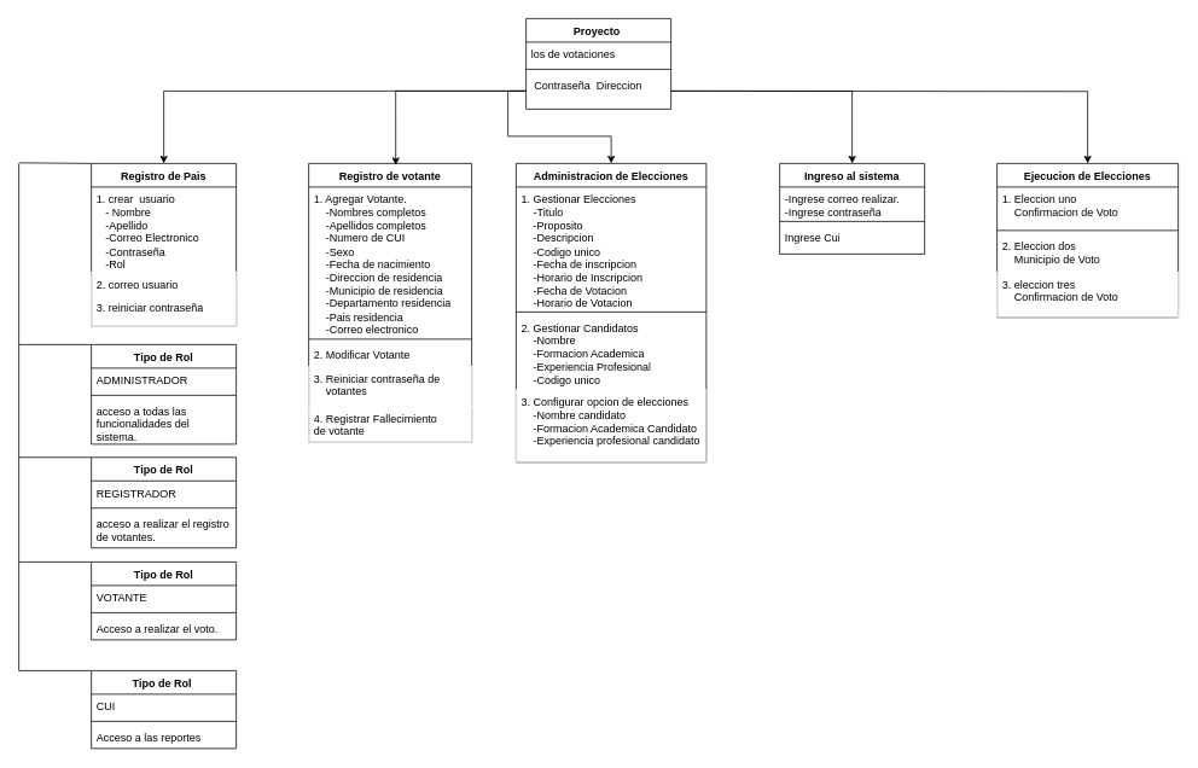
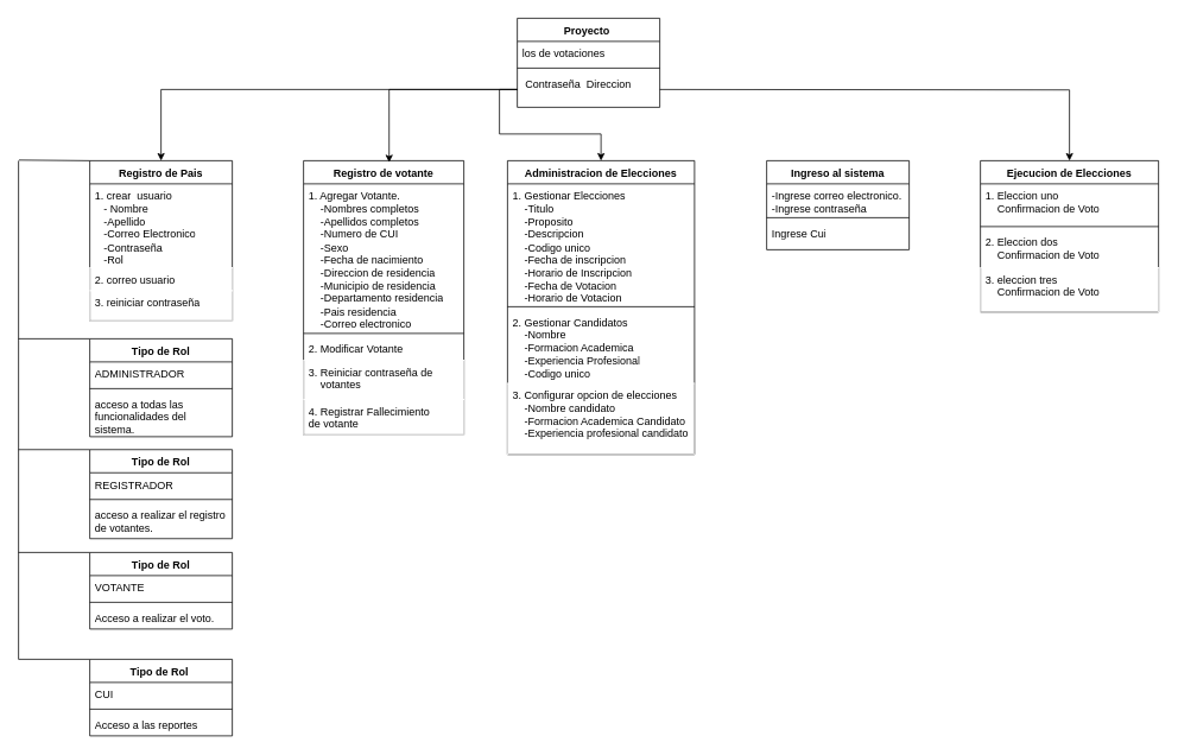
  <mxCell id="0" />
  <mxCell id="1" parent="0" />
  <mxCell id="2" value="Registro de votante" style="swimlane;fontStyle=1;align=center;verticalAlign=top;childLayout=stackLayout;horizontal=1;startSize=26;horizontalStack=0;resizeParent=1;resizeParentMax=0;resizeLast=0;collapsible=1;marginBottom=0;whiteSpace=wrap;html=1;" vertex="1" parent="1"><mxGeometry x="340" y="180" width="180" height="308" as="geometry" /></mxCell>
  <mxCell id="3" value="1. Agregar Votante.&lt;br&gt;&amp;nbsp; &amp;nbsp; -Nombres completos&lt;br&gt;&amp;nbsp; &amp;nbsp; -Apellidos completos&lt;br&gt;&amp;nbsp; &amp;nbsp; -Numero de CUI&lt;br&gt;&amp;nbsp; &amp;nbsp; -Sexo&lt;br&gt;&amp;nbsp; &amp;nbsp; -Fecha de nacimiento&lt;br&gt;&amp;nbsp; &amp;nbsp; -Direccion de residencia&lt;br&gt;&amp;nbsp; &amp;nbsp; -Municipio de residencia&lt;br&gt;&amp;nbsp; &amp;nbsp; -Departamento residencia&lt;br&gt;&amp;nbsp; &amp;nbsp; -Pais residencia&lt;br&gt;&amp;nbsp; &amp;nbsp; -Correo electronico" style="text;strokeColor=none;fillColor=none;align=left;verticalAlign=top;spacingLeft=4;spacingRight=4;overflow=hidden;rotatable=0;points=[[0,0.5],[1,0.5]];portConstraint=eastwest;whiteSpace=wrap;html=1;" vertex="1" parent="2"><mxGeometry y="26" width="180" height="164" as="geometry" /></mxCell>
  <mxCell id="4" value="" style="line;strokeWidth=1;fillColor=none;align=left;verticalAlign=middle;spacingTop=-1;spacingLeft=3;spacingRight=3;rotatable=0;labelPosition=right;points=[];portConstraint=eastwest;strokeColor=inherit;" vertex="1" parent="2"><mxGeometry y="190" width="180" height="8" as="geometry" /></mxCell>
  <mxCell id="5" value="2. Modificar Votante" style="text;strokeColor=none;fillColor=none;align=left;verticalAlign=top;spacingLeft=4;spacingRight=4;overflow=hidden;rotatable=0;points=[[0,0.5],[1,0.5]];portConstraint=eastwest;whiteSpace=wrap;html=1;" vertex="1" parent="2"><mxGeometry y="198" width="180" height="26" as="geometry" /></mxCell>
  <mxCell id="6" value="3. Reiniciar contraseña de&amp;nbsp;&lt;br&gt;&amp;nbsp; &amp;nbsp; votantes" style="text;strokeColor=#FFFFFF;fillColor=none;align=left;verticalAlign=top;spacingLeft=4;spacingRight=4;overflow=hidden;rotatable=0;points=[[0,0.5],[1,0.5]];portConstraint=eastwest;whiteSpace=wrap;html=1;" vertex="1" parent="2"><mxGeometry y="224" width="180" height="44" as="geometry" /></mxCell>
  <mxCell id="7" value="4. Registrar Fallecimiento&amp;nbsp; &amp;nbsp; &amp;nbsp; &amp;nbsp; de votante" style="text;strokeColor=#FFFFFF;fillColor=none;align=left;verticalAlign=top;spacingLeft=4;spacingRight=4;overflow=hidden;rotatable=0;points=[[0,0.5],[1,0.5]];portConstraint=eastwest;whiteSpace=wrap;html=1;" vertex="1" parent="2"><mxGeometry y="268" width="180" height="40" as="geometry" /></mxCell>
  <mxCell id="8" value="Registro de Pais" style="swimlane;fontStyle=1;align=center;verticalAlign=top;childLayout=stackLayout;horizontal=1;startSize=26;horizontalStack=0;resizeParent=1;resizeParentMax=0;resizeLast=0;collapsible=1;marginBottom=0;whiteSpace=wrap;html=1;" vertex="1" parent="1"><mxGeometry x="100" y="180" width="160" height="180" as="geometry"><mxRectangle x="-160" y="160" width="150" height="30" as="alternateBounds" /></mxGeometry></mxCell>
  <mxCell id="9" value="1. crear&amp;nbsp; usuario&amp;nbsp;&lt;br&gt;&amp;nbsp; &amp;nbsp;- Nombre&lt;br&gt;&amp;nbsp; &amp;nbsp;-Apellido&lt;br&gt;&amp;nbsp; &amp;nbsp;-Correo Electronico&lt;br&gt;&amp;nbsp; &amp;nbsp;-Contraseña&lt;br&gt;&amp;nbsp; &amp;nbsp;-Rol&lt;br&gt;&amp;nbsp; &amp;nbsp;&amp;nbsp;&lt;br&gt;&amp;nbsp; &amp;nbsp;&amp;nbsp;" style="text;strokeColor=none;fillColor=none;align=left;verticalAlign=top;spacingLeft=4;spacingRight=4;overflow=hidden;rotatable=0;points=[[0,0.5],[1,0.5]];portConstraint=eastwest;whiteSpace=wrap;html=1;" vertex="1" parent="8"><mxGeometry y="26" width="160" height="94" as="geometry" /></mxCell>
  <mxCell id="10" value="2. correo usuario" style="text;strokeColor=#FFFFFF;fillColor=none;align=left;verticalAlign=top;spacingLeft=4;spacingRight=4;overflow=hidden;rotatable=0;points=[[0,0.5],[1,0.5]];portConstraint=eastwest;whiteSpace=wrap;html=1;" vertex="1" parent="8"><mxGeometry y="120" width="160" height="26" as="geometry" /></mxCell>
  <mxCell id="11" value="3. reiniciar contraseña" style="text;strokeColor=#FFFFFF;fillColor=none;align=left;verticalAlign=top;spacingLeft=4;spacingRight=4;overflow=hidden;rotatable=0;points=[[0,0.5],[1,0.5]];portConstraint=eastwest;whiteSpace=wrap;html=1;" vertex="1" parent="8"><mxGeometry y="146" width="160" height="34" as="geometry" /></mxCell>
  <mxCell id="12" value="Proyecto&amp;nbsp;" style="swimlane;fontStyle=1;align=center;verticalAlign=top;childLayout=stackLayout;horizontal=1;startSize=26;horizontalStack=0;resizeParent=1;resizeParentMax=0;resizeLast=0;collapsible=1;marginBottom=0;whiteSpace=wrap;html=1;" vertex="1" parent="1"><mxGeometry x="580" width="160" height="100" as="geometry" y="20"><mxRectangle x="320" width="100" height="30" as="alternateBounds" /></mxGeometry></mxCell>
  <mxCell id="13" value="los de votaciones" style="text;strokeColor=none;fillColor=none;align=left;verticalAlign=top;spacingLeft=4;spacingRight=4;overflow=hidden;rotatable=0;points=[[0,0.5],[1,0.5]];portConstraint=eastwest;whiteSpace=wrap;html=1;" vertex="1" parent="12"><mxGeometry y="26" width="160" height="26" as="geometry" /></mxCell>
  <mxCell id="14" value="" style="line;strokeWidth=1;fillColor=none;align=left;verticalAlign=middle;spacingTop=-1;spacingLeft=3;spacingRight=3;rotatable=0;labelPosition=right;points=[];portConstraint=eastwest;strokeColor=inherit;" vertex="1" parent="12"><mxGeometry y="52" width="160" height="8" as="geometry" /></mxCell>
  <mxCell id="15" value="&amp;nbsp;Contraseña&amp;nbsp; Direccion" style="text;strokeColor=none;fillColor=none;align=left;verticalAlign=top;spacingLeft=4;spacingRight=4;overflow=hidden;rotatable=0;points=[[0,0.5],[1,0.5]];portConstraint=eastwest;whiteSpace=wrap;html=1;" vertex="1" parent="12"><mxGeometry y="60" width="160" height="40" as="geometry" /></mxCell>
  <mxCell id="16" value="Administracion de Elecciones" style="swimlane;fontStyle=1;align=center;verticalAlign=top;childLayout=stackLayout;horizontal=1;startSize=26;horizontalStack=0;resizeParent=1;resizeParentMax=0;resizeLast=0;collapsible=1;marginBottom=0;whiteSpace=wrap;html=1;" vertex="1" parent="1"><mxGeometry x="569" y="180" width="210" height="330" as="geometry" /></mxCell>
  <mxCell id="17" value="1. Gestionar Elecciones&amp;nbsp;&lt;br&gt;&amp;nbsp; &amp;nbsp; -Titulo&lt;br&gt;&amp;nbsp; &amp;nbsp; -Proposito&lt;br&gt;&amp;nbsp; &amp;nbsp; -Descripcion&lt;br&gt;&amp;nbsp; &amp;nbsp; -Codigo unico&lt;br&gt;&amp;nbsp; &amp;nbsp; -Fecha de inscripcion&lt;br&gt;&amp;nbsp; &amp;nbsp; -Horario de Inscripcion&lt;br&gt;&amp;nbsp; &amp;nbsp; -Fecha de Votacion&lt;br&gt;&amp;nbsp; &amp;nbsp; -Horario de Votacion&lt;br&gt;&amp;nbsp; &amp;nbsp;&amp;nbsp;" style="text;strokeColor=none;fillColor=none;align=left;verticalAlign=top;spacingLeft=4;spacingRight=4;overflow=hidden;rotatable=0;points=[[0,0.5],[1,0.5]];portConstraint=eastwest;whiteSpace=wrap;html=1;" vertex="1" parent="16"><mxGeometry y="26" width="210" height="134" as="geometry" /></mxCell>
  <mxCell id="18" value="" style="line;strokeWidth=1;fillColor=none;align=left;verticalAlign=middle;spacingTop=-1;spacingLeft=3;spacingRight=3;rotatable=0;labelPosition=right;points=[];portConstraint=eastwest;strokeColor=inherit;" vertex="1" parent="16"><mxGeometry y="160" width="210" height="8" as="geometry" /></mxCell>
  <mxCell id="19" value="2. Gestionar Candidatos&lt;br&gt;&amp;nbsp; &amp;nbsp; -Nombre&lt;br&gt;&amp;nbsp; &amp;nbsp; -Formacion Academica&lt;br&gt;&amp;nbsp; &amp;nbsp; -Experiencia Profesional&lt;br&gt;&amp;nbsp; &amp;nbsp; -Codigo unico&amp;nbsp;" style="text;strokeColor=none;fillColor=none;align=left;verticalAlign=top;spacingLeft=4;spacingRight=4;overflow=hidden;rotatable=0;points=[[0,0.5],[1,0.5]];portConstraint=eastwest;whiteSpace=wrap;html=1;" vertex="1" parent="16"><mxGeometry y="168" width="210" height="82" as="geometry" /></mxCell>
  <mxCell id="20" value="3. Configurar opcion de elecciones&lt;br&gt;&amp;nbsp; &amp;nbsp; -Nombre candidato&lt;br&gt;&amp;nbsp; &amp;nbsp; -Formacion Academica Candidato&lt;br&gt;&amp;nbsp; &amp;nbsp; -Experiencia profesional candidato" style="text;strokeColor=#FFFFFF;fillColor=none;align=left;verticalAlign=top;spacingLeft=4;spacingRight=4;overflow=hidden;rotatable=0;points=[[0,0.5],[1,0.5]];portConstraint=eastwest;whiteSpace=wrap;html=1;" vertex="1" parent="16"><mxGeometry y="250" width="210" height="80" as="geometry" /></mxCell>
  <mxCell id="21" value="Ingreso al sistema" style="swimlane;fontStyle=1;align=center;verticalAlign=top;childLayout=stackLayout;horizontal=1;startSize=26;horizontalStack=0;resizeParent=1;resizeParentMax=0;resizeLast=0;collapsible=1;marginBottom=0;whiteSpace=wrap;html=1;" vertex="1" parent="1"><mxGeometry x="860" y="180" width="160" height="100" as="geometry"><mxRectangle x="600" y="160" width="150" height="30" as="alternateBounds" /></mxGeometry></mxCell>
- <mxCell id="22" value="-Ingrese correo realizar.&lt;br&gt;-Ingrese contraseña" style="text;strokeColor=none;fillColor=none;align=left;verticalAlign=top;spacingLeft=4;spacingRight=4;overflow=hidden;rotatable=0;points=[[0,0.5],[1,0.5]];portConstraint=eastwest;whiteSpace=wrap;html=1;" vertex="1" parent="21"><mxGeometry y="26" width="160" height="34" as="geometry" /></mxCell>
+ <mxCell id="22" value="-Ingrese correo electronico.&lt;br&gt;-Ingrese contraseña" style="text;strokeColor=none;fillColor=none;align=left;verticalAlign=top;spacingLeft=4;spacingRight=4;overflow=hidden;rotatable=0;points=[[0,0.5],[1,0.5]];portConstraint=eastwest;whiteSpace=wrap;html=1;" vertex="1" parent="21"><mxGeometry y="26" width="160" height="34" as="geometry" /></mxCell>
  <mxCell id="23" value="" style="line;strokeWidth=1;fillColor=none;align=left;verticalAlign=middle;spacingTop=-1;spacingLeft=3;spacingRight=3;rotatable=0;labelPosition=right;points=[];portConstraint=eastwest;strokeColor=inherit;" vertex="1" parent="21"><mxGeometry y="60" width="160" height="8" as="geometry" /></mxCell>
  <mxCell id="24" value="Ingrese Cui" style="text;strokeColor=none;fillColor=none;align=left;verticalAlign=top;spacingLeft=4;spacingRight=4;overflow=hidden;rotatable=0;points=[[0,0.5],[1,0.5]];portConstraint=eastwest;whiteSpace=wrap;html=1;" vertex="1" parent="21"><mxGeometry y="68" width="160" height="32" as="geometry" /></mxCell>
  <mxCell id="25" value="Ejecucion de Elecciones" style="swimlane;fontStyle=1;align=center;verticalAlign=top;childLayout=stackLayout;horizontal=1;startSize=26;horizontalStack=0;resizeParent=1;resizeParentMax=0;resizeLast=0;collapsible=1;marginBottom=0;whiteSpace=wrap;html=1;" vertex="1" parent="1"><mxGeometry x="1100" y="180" width="200" height="170" as="geometry"><mxRectangle x="840" y="160" width="180" height="30" as="alternateBounds" /></mxGeometry></mxCell>
  <mxCell id="26" value="1. Eleccion uno&lt;br&gt;&amp;nbsp; &amp;nbsp; Confirmacion de Voto" style="text;strokeColor=none;fillColor=none;align=left;verticalAlign=top;spacingLeft=4;spacingRight=4;overflow=hidden;rotatable=0;points=[[0,0.5],[1,0.5]];portConstraint=eastwest;whiteSpace=wrap;html=1;" vertex="1" parent="25"><mxGeometry y="26" width="200" height="44" as="geometry" /></mxCell>
  <mxCell id="27" value="" style="line;strokeWidth=1;fillColor=none;align=left;verticalAlign=middle;spacingTop=-1;spacingLeft=3;spacingRight=3;rotatable=0;labelPosition=right;points=[];portConstraint=eastwest;strokeColor=inherit;" vertex="1" parent="25"><mxGeometry y="70" width="200" height="8" as="geometry" /></mxCell>
- <mxCell id="28" value="2. Eleccion dos&lt;br&gt;&amp;nbsp; &amp;nbsp; Municipio de Voto" style="text;strokeColor=none;fillColor=none;align=left;verticalAlign=top;spacingLeft=4;spacingRight=4;overflow=hidden;rotatable=0;points=[[0,0.5],[1,0.5]];portConstraint=eastwest;whiteSpace=wrap;html=1;" vertex="1" parent="25"><mxGeometry y="78" width="200" height="42" as="geometry" /></mxCell>
+ <mxCell id="28" value="2. Eleccion dos&lt;br&gt;&amp;nbsp; &amp;nbsp; Confirmacion de Voto" style="text;strokeColor=none;fillColor=none;align=left;verticalAlign=top;spacingLeft=4;spacingRight=4;overflow=hidden;rotatable=0;points=[[0,0.5],[1,0.5]];portConstraint=eastwest;whiteSpace=wrap;html=1;" vertex="1" parent="25"><mxGeometry y="78" width="200" height="42" as="geometry" /></mxCell>
  <mxCell id="29" value="3. eleccion tres&lt;br&gt;&amp;nbsp; &amp;nbsp; Confirmacion de Voto" style="text;strokeColor=#FFFFFF;fillColor=none;align=left;verticalAlign=top;spacingLeft=4;spacingRight=4;overflow=hidden;rotatable=0;points=[[0,0.5],[1,0.5]];portConstraint=eastwest;whiteSpace=wrap;html=1;" vertex="1" parent="25"><mxGeometry y="120" width="200" height="50" as="geometry" /></mxCell>
  <mxCell id="30" style="edgeStyle=orthogonalEdgeStyle;rounded=0;orthogonalLoop=1;jettySize=auto;html=1;exitX=0;exitY=0.5;exitDx=0;exitDy=0;entryX=0.5;entryY=0;entryDx=0;entryDy=0;" edge="1" parent="1" source="15" target="8"><mxGeometry relative="1" as="geometry" /></mxCell>
  <mxCell id="31" style="edgeStyle=orthogonalEdgeStyle;rounded=0;orthogonalLoop=1;jettySize=auto;html=1;" edge="1" parent="1" target="25"><mxGeometry relative="1" as="geometry"><mxPoint x="740" y="100" as="sourcePoint" /></mxGeometry></mxCell>
- <mxCell id="32" style="edgeStyle=orthogonalEdgeStyle;rounded=0;orthogonalLoop=1;jettySize=auto;html=1;exitX=1;exitY=0.5;exitDx=0;exitDy=0;entryX=0.5;entryY=0;entryDx=0;entryDy=0;" edge="1" parent="1" source="15" target="21"><mxGeometry relative="1" as="geometry" /></mxCell>
  <mxCell id="33" value="" style="endArrow=none;html=1;rounded=0;entryX=-0.003;entryY=0.901;entryDx=0;entryDy=0;entryPerimeter=0;" edge="1" parent="1"><mxGeometry width="50" height="50" relative="1" as="geometry"><mxPoint x="20.48" y="179.31" as="sourcePoint" /><mxPoint x="100" y="180.004" as="targetPoint" /></mxGeometry></mxCell>
  <mxCell id="34" value="" style="endArrow=none;html=1;rounded=0;" edge="1" parent="1"><mxGeometry width="50" height="50" relative="1" as="geometry"><mxPoint x="20" y="740" as="sourcePoint" /><mxPoint x="20" y="180" as="targetPoint" /></mxGeometry></mxCell>
  <mxCell id="35" value="" style="endArrow=none;html=1;rounded=0;" edge="1" parent="1"><mxGeometry width="50" height="50" relative="1" as="geometry"><mxPoint x="20" y="504.5" as="sourcePoint" /><mxPoint x="100" y="504.5" as="targetPoint" /></mxGeometry></mxCell>
  <mxCell id="36" value="" style="endArrow=none;html=1;rounded=0;" edge="1" parent="1"><mxGeometry width="50" height="50" relative="1" as="geometry"><mxPoint x="20" y="620" as="sourcePoint" /><mxPoint x="100" y="620" as="targetPoint" /></mxGeometry></mxCell>
  <mxCell id="37" value="" style="endArrow=none;html=1;rounded=0;" edge="1" parent="1"><mxGeometry width="50" height="50" relative="1" as="geometry"><mxPoint x="20" y="380" as="sourcePoint" /><mxPoint x="100" y="380" as="targetPoint" /></mxGeometry></mxCell>
  <mxCell id="38" value="" style="endArrow=none;html=1;rounded=0;" edge="1" parent="1"><mxGeometry width="50" height="50" relative="1" as="geometry"><mxPoint x="20" y="740" as="sourcePoint" /><mxPoint x="100" y="740" as="targetPoint" /></mxGeometry></mxCell>
  <mxCell id="39" value="Tipo de Rol" style="swimlane;fontStyle=1;align=center;verticalAlign=top;childLayout=stackLayout;horizontal=1;startSize=26;horizontalStack=0;resizeParent=1;resizeParentMax=0;resizeLast=0;collapsible=1;marginBottom=0;whiteSpace=wrap;html=1;" vertex="1" parent="1"><mxGeometry x="100" y="380" width="160" height="110" as="geometry"><mxRectangle x="-160" y="360" width="110" height="30" as="alternateBounds" /></mxGeometry></mxCell>
  <mxCell id="40" value="ADMINISTRADOR" style="text;strokeColor=none;fillColor=none;align=left;verticalAlign=top;spacingLeft=4;spacingRight=4;overflow=hidden;rotatable=0;points=[[0,0.5],[1,0.5]];portConstraint=eastwest;whiteSpace=wrap;html=1;" vertex="1" parent="39"><mxGeometry y="26" width="160" height="26" as="geometry" /></mxCell>
  <mxCell id="41" value="" style="line;strokeWidth=1;fillColor=none;align=left;verticalAlign=middle;spacingTop=-1;spacingLeft=3;spacingRight=3;rotatable=0;labelPosition=right;points=[];portConstraint=eastwest;strokeColor=inherit;" vertex="1" parent="39"><mxGeometry y="52" width="160" height="8" as="geometry" /></mxCell>
  <mxCell id="42" value="acceso a todas las funcionalidades del sistema." style="text;strokeColor=none;fillColor=none;align=left;verticalAlign=top;spacingLeft=4;spacingRight=4;overflow=hidden;rotatable=0;points=[[0,0.5],[1,0.5]];portConstraint=eastwest;whiteSpace=wrap;html=1;" vertex="1" parent="39"><mxGeometry y="60" width="160" height="50" as="geometry" /></mxCell>
  <mxCell id="43" value="Tipo de Rol" style="swimlane;fontStyle=1;align=center;verticalAlign=top;childLayout=stackLayout;horizontal=1;startSize=26;horizontalStack=0;resizeParent=1;resizeParentMax=0;resizeLast=0;collapsible=1;marginBottom=0;whiteSpace=wrap;html=1;" vertex="1" parent="1"><mxGeometry x="100" y="504.5" width="160" height="100" as="geometry"><mxRectangle x="-160" y="484.5" width="110" height="30" as="alternateBounds" /></mxGeometry></mxCell>
  <mxCell id="44" value="REGISTRADOR" style="text;strokeColor=none;fillColor=none;align=left;verticalAlign=top;spacingLeft=4;spacingRight=4;overflow=hidden;rotatable=0;points=[[0,0.5],[1,0.5]];portConstraint=eastwest;whiteSpace=wrap;html=1;" vertex="1" parent="43"><mxGeometry y="26" width="160" height="26" as="geometry" /></mxCell>
  <mxCell id="45" value="" style="line;strokeWidth=1;fillColor=none;align=left;verticalAlign=middle;spacingTop=-1;spacingLeft=3;spacingRight=3;rotatable=0;labelPosition=right;points=[];portConstraint=eastwest;strokeColor=inherit;" vertex="1" parent="43"><mxGeometry y="52" width="160" height="8" as="geometry" /></mxCell>
  <mxCell id="46" value="acceso a realizar el registro de votantes." style="text;strokeColor=none;fillColor=none;align=left;verticalAlign=top;spacingLeft=4;spacingRight=4;overflow=hidden;rotatable=0;points=[[0,0.5],[1,0.5]];portConstraint=eastwest;whiteSpace=wrap;html=1;" vertex="1" parent="43"><mxGeometry y="60" width="160" height="40" as="geometry" /></mxCell>
  <mxCell id="47" value="Tipo de Rol" style="swimlane;fontStyle=1;align=center;verticalAlign=top;childLayout=stackLayout;horizontal=1;startSize=26;horizontalStack=0;resizeParent=1;resizeParentMax=0;resizeLast=0;collapsible=1;marginBottom=0;whiteSpace=wrap;html=1;" vertex="1" parent="1"><mxGeometry x="100" y="620" width="160" height="86" as="geometry"><mxRectangle x="-160" y="600" width="110" height="30" as="alternateBounds" /></mxGeometry></mxCell>
  <mxCell id="48" value="VOTANTE" style="text;strokeColor=none;fillColor=none;align=left;verticalAlign=top;spacingLeft=4;spacingRight=4;overflow=hidden;rotatable=0;points=[[0,0.5],[1,0.5]];portConstraint=eastwest;whiteSpace=wrap;html=1;" vertex="1" parent="47"><mxGeometry y="26" width="160" height="26" as="geometry" /></mxCell>
  <mxCell id="49" value="" style="line;strokeWidth=1;fillColor=none;align=left;verticalAlign=middle;spacingTop=-1;spacingLeft=3;spacingRight=3;rotatable=0;labelPosition=right;points=[];portConstraint=eastwest;strokeColor=inherit;" vertex="1" parent="47"><mxGeometry y="52" width="160" height="8" as="geometry" /></mxCell>
  <mxCell id="50" value="Acceso a realizar el voto." style="text;strokeColor=none;fillColor=none;align=left;verticalAlign=top;spacingLeft=4;spacingRight=4;overflow=hidden;rotatable=0;points=[[0,0.5],[1,0.5]];portConstraint=eastwest;whiteSpace=wrap;html=1;" vertex="1" parent="47"><mxGeometry y="60" width="160" height="26" as="geometry" /></mxCell>
  <mxCell id="51" value="Tipo de Rol&amp;nbsp;" style="swimlane;fontStyle=1;align=center;verticalAlign=top;childLayout=stackLayout;horizontal=1;startSize=26;horizontalStack=0;resizeParent=1;resizeParentMax=0;resizeLast=0;collapsible=1;marginBottom=0;whiteSpace=wrap;html=1;" vertex="1" parent="1"><mxGeometry x="100" y="740" width="160" height="86" as="geometry"><mxRectangle x="-160" y="720" width="110" height="30" as="alternateBounds" /></mxGeometry></mxCell>
  <mxCell id="52" value="CUI" style="text;strokeColor=none;fillColor=none;align=left;verticalAlign=top;spacingLeft=4;spacingRight=4;overflow=hidden;rotatable=0;points=[[0,0.5],[1,0.5]];portConstraint=eastwest;whiteSpace=wrap;html=1;" vertex="1" parent="51"><mxGeometry y="26" width="160" height="26" as="geometry" /></mxCell>
  <mxCell id="53" value="" style="line;strokeWidth=1;fillColor=none;align=left;verticalAlign=middle;spacingTop=-1;spacingLeft=3;spacingRight=3;rotatable=0;labelPosition=right;points=[];portConstraint=eastwest;strokeColor=inherit;" vertex="1" parent="51"><mxGeometry y="52" width="160" height="8" as="geometry" /></mxCell>
  <mxCell id="54" value="Acceso a las reportes" style="text;strokeColor=none;fillColor=none;align=left;verticalAlign=top;spacingLeft=4;spacingRight=4;overflow=hidden;rotatable=0;points=[[0,0.5],[1,0.5]];portConstraint=eastwest;whiteSpace=wrap;html=1;" vertex="1" parent="51"><mxGeometry y="60" width="160" height="26" as="geometry" /></mxCell>
  <mxCell id="55" style="edgeStyle=orthogonalEdgeStyle;rounded=0;orthogonalLoop=1;jettySize=auto;html=1;exitX=0;exitY=0.5;exitDx=0;exitDy=0;" edge="1" parent="1" source="15" target="16"><mxGeometry relative="1" as="geometry" /></mxCell>
  <mxCell id="56" style="edgeStyle=orthogonalEdgeStyle;rounded=0;orthogonalLoop=1;jettySize=auto;html=1;exitX=0;exitY=0.5;exitDx=0;exitDy=0;entryX=0.534;entryY=0.006;entryDx=0;entryDy=0;entryPerimeter=0;" edge="1" parent="1" source="15" target="2"><mxGeometry relative="1" as="geometry" /></mxCell>
